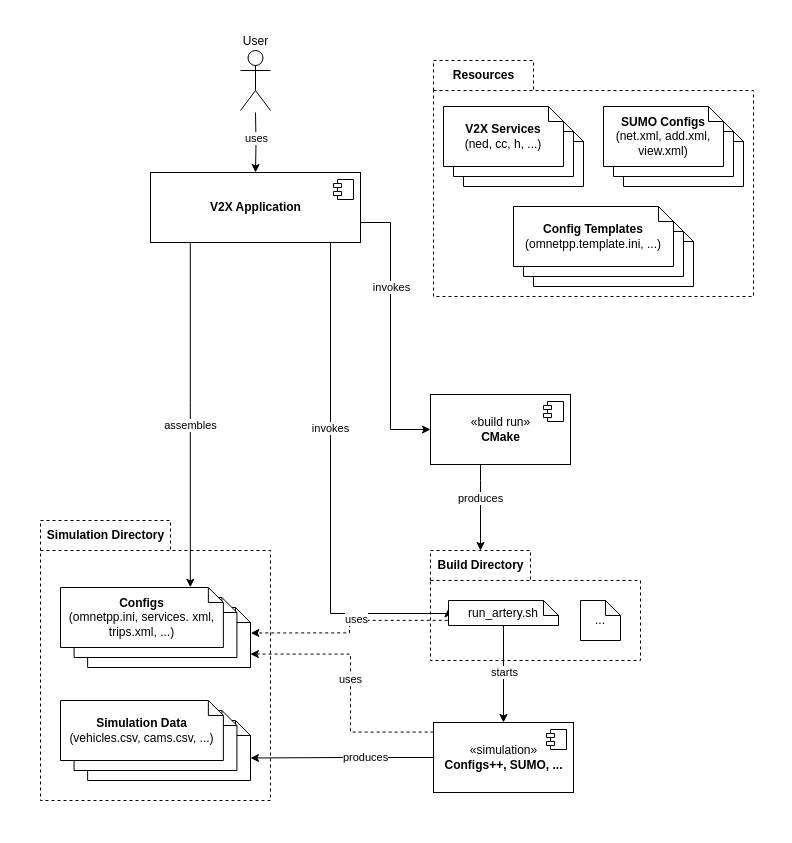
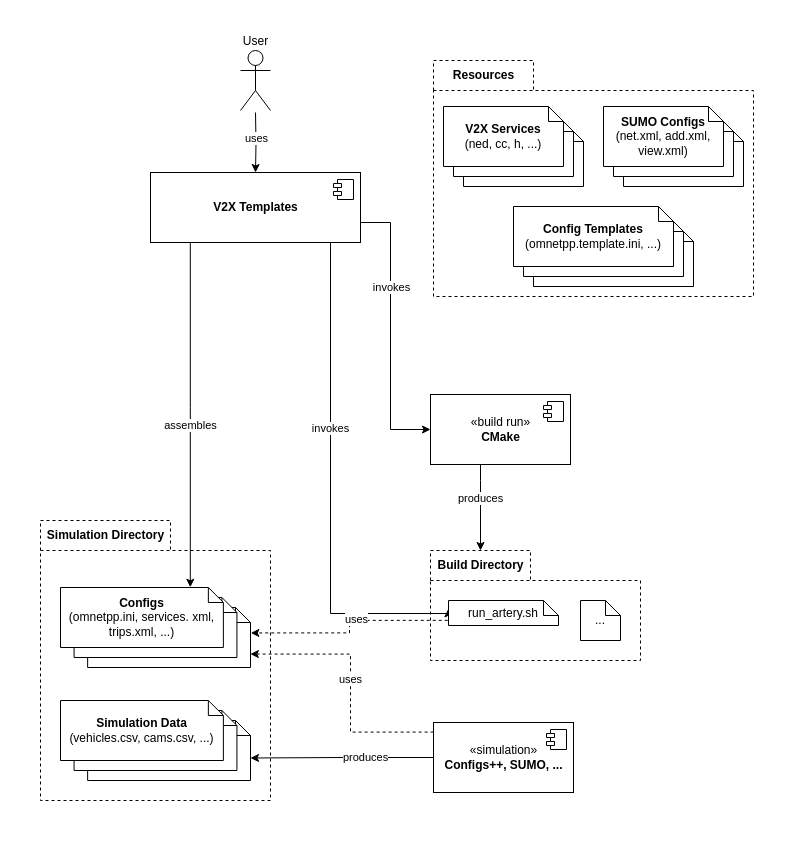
  <mxCell id="0" />
  <mxCell id="1" parent="0" />
  <mxCell id="2" value="" style="rounded=1;whiteSpace=wrap;html=1;fillColor=default;arcSize=3;strokeColor=none;movable=0;resizable=0;rotatable=0;deletable=0;editable=0;connectable=0;" parent="1" vertex="1"><mxGeometry x="20" y="20" width="750" height="801" as="geometry" /></mxCell>
  <mxCell id="3" style="edgeStyle=orthogonalEdgeStyle;rounded=0;orthogonalLoop=1;jettySize=auto;html=1;entryX=0.5;entryY=0;entryDx=0;entryDy=0;" parent="1" target="12" edge="1"><mxGeometry relative="1" as="geometry"><mxPoint x="255" y="112" as="sourcePoint" /></mxGeometry></mxCell>
  <mxCell id="4" value="uses" style="edgeLabel;html=1;align=center;verticalAlign=middle;resizable=0;points=[];" parent="3" vertex="1" connectable="0"><mxGeometry x="-0.018" y="-1" relative="1" as="geometry"><mxPoint x="1" y="-5" as="offset" /></mxGeometry></mxCell>
  <mxCell id="5" value="User" style="shape=umlActor;verticalLabelPosition=top;verticalAlign=bottom;html=1;labelPosition=center;align=center;" parent="1" vertex="1"><mxGeometry x="240" y="50" width="30" height="60" as="geometry" /></mxCell>
  <mxCell id="6" style="edgeStyle=orthogonalEdgeStyle;rounded=0;orthogonalLoop=1;jettySize=auto;html=1;entryX=0;entryY=0.5;entryDx=0;entryDy=0;" parent="1" source="12" edge="1" target="34"><mxGeometry relative="1" as="geometry"><mxPoint x="510" y="431" as="targetPoint" /><Array as="points"><mxPoint x="390" y="222" /><mxPoint x="390" y="429" /></Array></mxGeometry></mxCell>
  <mxCell id="7" value="invokes" style="edgeLabel;html=1;align=center;verticalAlign=middle;resizable=0;points=[];" parent="6" vertex="1" connectable="0"><mxGeometry x="0.128" relative="1" as="geometry"><mxPoint y="-62" as="offset" /></mxGeometry></mxCell>
  <mxCell id="8" style="rounded=0;orthogonalLoop=1;jettySize=auto;html=1;edgeStyle=orthogonalEdgeStyle;entryX=-0.002;entryY=0.335;entryDx=0;entryDy=0;entryPerimeter=0;" parent="1" source="12" target="30" edge="1"><mxGeometry relative="1" as="geometry"><mxPoint x="420" y="611" as="targetPoint" /><Array as="points"><mxPoint x="330" y="613" /></Array></mxGeometry></mxCell>
  <mxCell id="9" value="invokes" style="edgeLabel;html=1;align=center;verticalAlign=middle;resizable=0;points=[];" parent="8" vertex="1" connectable="0"><mxGeometry x="-0.202" y="-1" relative="1" as="geometry"><mxPoint y="-12" as="offset" /></mxGeometry></mxCell>
  <mxCell id="10" style="rounded=0;orthogonalLoop=1;jettySize=auto;html=1;edgeStyle=orthogonalEdgeStyle;entryX=0.797;entryY=-0.004;entryDx=0;entryDy=0;entryPerimeter=0;" parent="1" source="12" target="51" edge="1"><mxGeometry relative="1" as="geometry"><mxPoint x="220" y="530" as="targetPoint" /><Array as="points"><mxPoint x="190" y="407" /></Array></mxGeometry></mxCell>
  <mxCell id="11" value="assembles" style="edgeLabel;html=1;align=center;verticalAlign=middle;resizable=0;points=[];" parent="10" vertex="1" connectable="0"><mxGeometry x="0.095" relative="1" as="geometry"><mxPoint y="-6" as="offset" /></mxGeometry></mxCell>
- <mxCell id="12" value="&lt;b&gt;V2X Application&lt;/b&gt;" style="html=1;dropTarget=0;" parent="1" vertex="1"><mxGeometry x="150" y="172" width="210" height="70" as="geometry" /></mxCell>
+ <mxCell id="12" value="&lt;b&gt;V2X Templates&lt;/b&gt;" style="html=1;dropTarget=0;" parent="1" vertex="1"><mxGeometry x="150" y="172" width="210" height="70" as="geometry" /></mxCell>
  <mxCell id="13" value="" style="shape=module;jettyWidth=8;jettyHeight=4;" parent="12" vertex="1"><mxGeometry x="1" width="20" height="20" relative="1" as="geometry"><mxPoint x="-27" y="7" as="offset" /></mxGeometry></mxCell>
  <mxCell id="14" value="Resources" style="shape=folder;fontStyle=1;tabWidth=100;tabHeight=30;tabPosition=left;html=1;boundedLbl=1;labelInHeader=1;container=1;collapsible=0;dashed=1;fillColor=none;" parent="1" vertex="1"><mxGeometry x="433" y="60" width="320" height="236" as="geometry" /></mxCell>
  <mxCell id="15" value="" style="html=1;strokeColor=none;resizeWidth=1;resizeHeight=1;fillColor=none;part=1;connectable=0;allowArrows=0;deletable=0;" parent="14" vertex="1"><mxGeometry width="320" height="165.2" relative="1" as="geometry"><mxPoint y="30" as="offset" /></mxGeometry></mxCell>
  <mxCell id="16" value="" style="group" parent="14" vertex="1" connectable="0"><mxGeometry x="80" y="146" width="180" height="80" as="geometry" /></mxCell>
  <mxCell id="17" value="" style="shape=note2;boundedLbl=1;whiteSpace=wrap;html=1;size=15;verticalAlign=middle;align=center;" parent="16" vertex="1"><mxGeometry x="20" y="20" width="160" height="60" as="geometry" /></mxCell>
  <mxCell id="18" value="" style="shape=note2;boundedLbl=1;whiteSpace=wrap;html=1;size=15;verticalAlign=middle;align=center;" parent="16" vertex="1"><mxGeometry x="10" y="10" width="160" height="60" as="geometry" /></mxCell>
  <mxCell id="19" value="&lt;b&gt;Config Templates&lt;/b&gt;&lt;br&gt;(omnetpp.template.ini, ...)" style="shape=note2;boundedLbl=1;whiteSpace=wrap;html=1;size=15;verticalAlign=middle;align=center;" parent="16" vertex="1"><mxGeometry width="160" height="60" as="geometry" /></mxCell>
  <mxCell id="20" value="" style="group" parent="14" vertex="1" connectable="0"><mxGeometry x="170" y="46" width="140" height="80" as="geometry" /></mxCell>
  <mxCell id="21" value="" style="shape=note2;boundedLbl=1;whiteSpace=wrap;html=1;size=15;verticalAlign=middle;align=center;" parent="20" vertex="1"><mxGeometry x="20" y="20" width="120" height="60" as="geometry" /></mxCell>
  <mxCell id="22" value="" style="shape=note2;boundedLbl=1;whiteSpace=wrap;html=1;size=15;verticalAlign=middle;align=center;" parent="20" vertex="1"><mxGeometry x="10" y="10" width="120" height="60" as="geometry" /></mxCell>
  <mxCell id="23" value="&lt;b&gt;SUMO Configs&lt;/b&gt;&lt;br&gt;(net.xml, add.xml, view.xml)" style="shape=note2;boundedLbl=1;whiteSpace=wrap;html=1;size=15;verticalAlign=middle;align=center;" parent="20" vertex="1"><mxGeometry width="120" height="60" as="geometry" /></mxCell>
  <mxCell id="24" value="" style="group" parent="14" vertex="1" connectable="0"><mxGeometry x="10" y="46" width="140" height="80" as="geometry" /></mxCell>
  <mxCell id="25" value="" style="shape=note2;boundedLbl=1;whiteSpace=wrap;html=1;size=15;verticalAlign=middle;align=center;container=0;" parent="24" vertex="1"><mxGeometry x="20" y="20" width="120" height="60" as="geometry" /></mxCell>
  <mxCell id="26" value="" style="shape=note2;boundedLbl=1;whiteSpace=wrap;html=1;size=15;verticalAlign=middle;align=center;container=0;" parent="24" vertex="1"><mxGeometry x="10" y="10" width="120" height="60" as="geometry" /></mxCell>
  <mxCell id="27" value="&lt;b&gt;V2X Services&lt;/b&gt;&lt;br&gt;(ned, cc, h, ...)" style="shape=note2;boundedLbl=1;whiteSpace=wrap;html=1;size=15;verticalAlign=middle;align=center;container=0;" parent="24" vertex="1"><mxGeometry width="120" height="60" as="geometry" /></mxCell>
  <mxCell id="28" value="Build Directory" style="shape=folder;fontStyle=1;tabWidth=100;tabHeight=30;tabPosition=left;html=1;boundedLbl=1;labelInHeader=1;container=1;collapsible=0;dashed=1;fillColor=none;" parent="1" vertex="1"><mxGeometry x="430" y="550" width="210" height="110" as="geometry" /></mxCell>
  <mxCell id="29" value="" style="html=1;strokeColor=none;resizeWidth=1;resizeHeight=1;fillColor=none;part=1;connectable=0;allowArrows=0;deletable=0;" parent="28" vertex="1"><mxGeometry width="210.0" height="77" relative="1" as="geometry"><mxPoint y="30" as="offset" /></mxGeometry></mxCell>
  <mxCell id="30" value="run_artery.sh" style="shape=note2;boundedLbl=1;whiteSpace=wrap;html=1;size=15;verticalAlign=middle;align=center;container=0;" parent="28" vertex="1"><mxGeometry x="18" y="50" width="110" height="25" as="geometry" /></mxCell>
  <mxCell id="31" value="..." style="shape=note2;boundedLbl=1;whiteSpace=wrap;html=1;size=15;verticalAlign=middle;align=center;container=0;labelPosition=center;verticalLabelPosition=middle;" parent="28" vertex="1"><mxGeometry x="150" y="50" width="40" height="40" as="geometry" /></mxCell>
  <mxCell id="32" style="edgeStyle=orthogonalEdgeStyle;rounded=0;orthogonalLoop=1;jettySize=auto;html=1;entryX=0;entryY=0;entryDx=50;entryDy=0;entryPerimeter=0;" parent="1" source="34" target="28" edge="1"><mxGeometry relative="1" as="geometry"><Array as="points"><mxPoint x="480" y="480" /><mxPoint x="480" y="480" /></Array></mxGeometry></mxCell>
  <mxCell id="33" value="produces" style="edgeLabel;html=1;align=center;verticalAlign=middle;resizable=0;points=[];" parent="32" vertex="1" connectable="0"><mxGeometry x="-0.236" y="-1" relative="1" as="geometry"><mxPoint as="offset" /></mxGeometry></mxCell>
  <mxCell id="34" value="«build run»&lt;br&gt;&lt;b&gt;CMake&lt;/b&gt;" style="html=1;dropTarget=0;fillColor=default;" parent="1" vertex="1"><mxGeometry x="430" y="394" width="140" height="70" as="geometry" /></mxCell>
  <mxCell id="35" value="" style="shape=module;jettyWidth=8;jettyHeight=4;fillColor=default;" parent="34" vertex="1"><mxGeometry x="1" width="20" height="20" relative="1" as="geometry"><mxPoint x="-27" y="7" as="offset" /></mxGeometry></mxCell>
  <mxCell id="36" style="edgeStyle=orthogonalEdgeStyle;rounded=0;orthogonalLoop=1;jettySize=auto;html=1;entryX=0;entryY=0;entryDx=162.857;entryDy=37.5;entryPerimeter=0;" parent="1" source="38" target="45" edge="1"><mxGeometry relative="1" as="geometry" /></mxCell>
  <mxCell id="37" value="produces" style="edgeLabel;html=1;align=center;verticalAlign=middle;resizable=0;points=[];" parent="36" vertex="1" connectable="0"><mxGeometry x="0.515" y="1" relative="1" as="geometry"><mxPoint x="70" y="-2" as="offset" /></mxGeometry></mxCell>
  <mxCell id="38" value="«simulation»&lt;br&gt;&lt;b&gt;Configs++, SUMO, ...&lt;/b&gt;" style="html=1;dropTarget=0;fillColor=default;" parent="1" vertex="1"><mxGeometry x="433" y="722" width="140" height="70" as="geometry" /></mxCell>
  <mxCell id="39" value="" style="shape=module;jettyWidth=8;jettyHeight=4;fillColor=default;" parent="38" vertex="1"><mxGeometry x="1" width="20" height="20" relative="1" as="geometry"><mxPoint x="-27" y="7" as="offset" /></mxGeometry></mxCell>
- <mxCell id="40" style="edgeStyle=orthogonalEdgeStyle;rounded=0;orthogonalLoop=1;jettySize=auto;html=1;entryX=0.5;entryY=0;entryDx=0;entryDy=0;" parent="1" source="30" target="38" edge="1"><mxGeometry relative="1" as="geometry" /></mxCell>
- <mxCell id="41" value="starts" style="edgeLabel;html=1;align=center;verticalAlign=middle;resizable=0;points=[];" parent="40" vertex="1" connectable="0"><mxGeometry x="-0.207" y="-1" relative="1" as="geometry"><mxPoint x="1" y="8" as="offset" /></mxGeometry></mxCell>
  <mxCell id="42" value="Simulation Directory" style="shape=folder;fontStyle=1;tabWidth=130;tabHeight=30;tabPosition=left;html=1;boundedLbl=1;labelInHeader=1;container=1;collapsible=0;dashed=1;fillColor=none;" parent="1" vertex="1"><mxGeometry x="40" y="520" width="230" height="280" as="geometry" /></mxCell>
  <mxCell id="43" value="" style="html=1;strokeColor=none;resizeWidth=1;resizeHeight=1;fillColor=none;part=1;connectable=0;allowArrows=0;deletable=0;" parent="42" vertex="1"><mxGeometry width="230.0" height="196.0" relative="1" as="geometry"><mxPoint y="30" as="offset" /></mxGeometry></mxCell>
  <mxCell id="44" value="" style="group" parent="42" vertex="1" connectable="0"><mxGeometry x="20" y="180" width="190" height="80" as="geometry" /></mxCell>
  <mxCell id="45" value="" style="shape=note2;boundedLbl=1;whiteSpace=wrap;html=1;size=15;verticalAlign=middle;align=center;" parent="44" vertex="1"><mxGeometry x="27.143" y="20" width="162.857" height="60" as="geometry" /></mxCell>
  <mxCell id="46" value="" style="shape=note2;boundedLbl=1;whiteSpace=wrap;html=1;size=15;verticalAlign=middle;align=center;" parent="44" vertex="1"><mxGeometry x="13.571" y="10" width="162.857" height="60" as="geometry" /></mxCell>
  <mxCell id="47" value="&lt;b&gt;Simulation Data&lt;/b&gt;&lt;br&gt;(vehicles.csv, cams.csv, ...)" style="shape=note2;boundedLbl=1;whiteSpace=wrap;html=1;size=15;verticalAlign=middle;align=center;" parent="44" vertex="1"><mxGeometry width="162.857" height="60" as="geometry" /></mxCell>
  <mxCell id="48" value="" style="group" parent="42" vertex="1" connectable="0"><mxGeometry x="20" y="67" width="190.0" height="80" as="geometry" /></mxCell>
  <mxCell id="49" value="" style="shape=note2;boundedLbl=1;whiteSpace=wrap;html=1;size=15;verticalAlign=middle;align=center;container=0;" parent="48" vertex="1"><mxGeometry x="27.143" y="20" width="162.857" height="60" as="geometry" /></mxCell>
  <mxCell id="50" value="" style="shape=note2;boundedLbl=1;whiteSpace=wrap;html=1;size=15;verticalAlign=middle;align=center;container=0;" parent="48" vertex="1"><mxGeometry x="13.571" y="10" width="162.857" height="60" as="geometry" /></mxCell>
  <mxCell id="51" value="&lt;b&gt;Configs&lt;/b&gt;&lt;br&gt;(omnetpp.ini, services. xml, trips.xml, ...)" style="shape=note2;boundedLbl=1;whiteSpace=wrap;html=1;size=15;verticalAlign=middle;align=center;container=0;" parent="48" vertex="1"><mxGeometry width="162.857" height="60" as="geometry" /></mxCell>
  <mxCell id="52" value="" style="endArrow=classic;html=1;rounded=0;exitX=-0.007;exitY=0.794;exitDx=0;exitDy=0;exitPerimeter=0;entryX=1.002;entryY=0.424;entryDx=0;entryDy=0;entryPerimeter=0;dashed=1;edgeStyle=orthogonalEdgeStyle;" parent="1" source="30" target="49" edge="1"><mxGeometry width="50" height="50" relative="1" as="geometry"><mxPoint x="290" y="650" as="sourcePoint" /><mxPoint x="340" y="600" as="targetPoint" /></mxGeometry></mxCell>
  <mxCell id="53" value="uses" style="edgeLabel;html=1;align=center;verticalAlign=middle;resizable=0;points=[];" parent="52" vertex="1" connectable="0"><mxGeometry x="-0.186" y="-1" relative="1" as="geometry"><mxPoint x="-7" as="offset" /></mxGeometry></mxCell>
  <mxCell id="54" value="" style="endArrow=classic;html=1;rounded=0;dashed=1;edgeStyle=orthogonalEdgeStyle;entryX=0.999;entryY=0.776;entryDx=0;entryDy=0;entryPerimeter=0;exitX=0.001;exitY=0.137;exitDx=0;exitDy=0;exitPerimeter=0;" parent="1" source="38" target="49" edge="1"><mxGeometry width="50" height="50" relative="1" as="geometry"><mxPoint x="433" y="732" as="sourcePoint" /><mxPoint x="250" y="662" as="targetPoint" /><Array as="points"><mxPoint x="350" y="732" /><mxPoint x="350" y="654" /><mxPoint x="250" y="654" /></Array></mxGeometry></mxCell>
  <mxCell id="55" value="uses" style="edgeLabel;html=1;align=center;verticalAlign=middle;resizable=0;points=[];" parent="54" vertex="1" connectable="0"><mxGeometry x="0.041" y="1" relative="1" as="geometry"><mxPoint as="offset" /></mxGeometry></mxCell>
